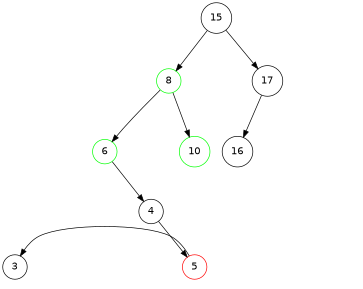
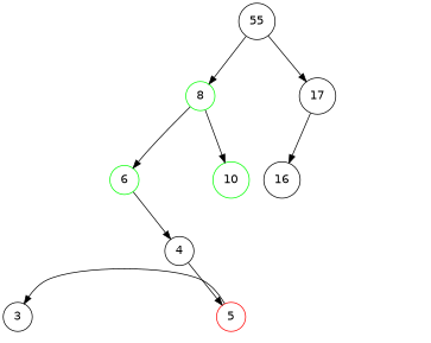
  digraph {
    fontname=Helvetica
    node [fontname=Helvetica shape=circle]
    edge [fontname=Helvetica style=invis]
    8 [color=green]
    m15 [style=invis width=0.1]
    17
    6 [color=green]
    m8 [style=invis width=0.1]
    10 [color=green]
    m6 [style=invis width=0.1]
    r6 [style=invis width=0.1]
    3
    5 [color=red]
    m4 [style=invis width=0.1]
    m17 [style=invis width=0.1]
    16
    l17 [style=invis width=0.1]
    4
-   15
+   15 [label=55]
    subgraph sub_1 {
      rank=same
      8
      m15
      17
    }
    subgraph sub_2 {
      rank=same
      6
      m8
      10
    }
    subgraph sub_3 {
      rank=same
      m6
      r6
      3
    }
    subgraph sub_4 {
      rank=same
      3
      5
      m4
    }
    subgraph sub_5 {
      rank=same
      m17
      16
      l17
    }
    8 -> m15
    8 -> 6 [style=""]
    8 -> m8
    8 -> 10 [style=""]
    m15 -> 17
    17 -> m17
    17 -> 16 [style=""]
    17 -> l17
    6 -> m8
    6 -> m6
    6 -> r6
    6 -> 4 [style=""]
    m8 -> 10
    m6 -> r6
    3 -> m6
    3 -> m4
    5 -> 3 [style=""]
    m4 -> 5
    m17 -> l17
    16 -> m17
    4 -> 5 [style=""]
    4 -> m4
    15 -> 8 [style=""]
    15 -> m15
    15 -> 17 [style=""]
  }
